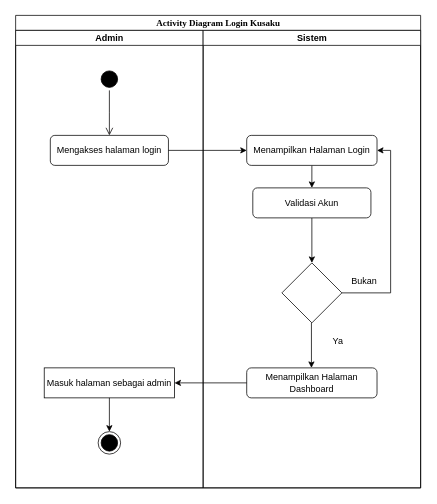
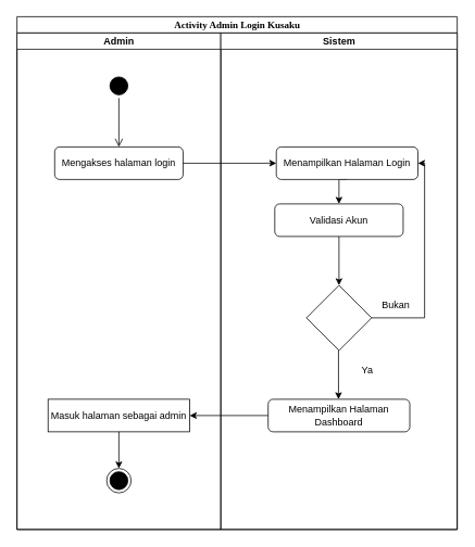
  <mxCell id="0" />
  <mxCell id="1" parent="0" />
- <mxCell id="2" value="Activity Diagram Login Kusaku" style="swimlane;html=1;childLayout=stackLayout;startSize=20;rounded=0;shadow=0;comic=0;labelBackgroundColor=none;strokeWidth=1;fontFamily=Verdana;fontSize=12;align=center;" parent="1" vertex="1"><mxGeometry x="20" y="20" width="540" height="630" as="geometry" /></mxCell>
+ <mxCell id="2" value="Activity Admin Login Kusaku" style="swimlane;html=1;childLayout=stackLayout;startSize=20;rounded=0;shadow=0;comic=0;labelBackgroundColor=none;strokeWidth=1;fontFamily=Verdana;fontSize=12;align=center;" parent="1" vertex="1"><mxGeometry x="20" y="20" width="540" height="630" as="geometry" /></mxCell>
  <mxCell id="3" value="Admin" style="swimlane;html=1;startSize=20;" parent="2" vertex="1"><mxGeometry y="20" width="250" height="610" as="geometry" /></mxCell>
  <mxCell id="4" value="" style="ellipse;html=1;shape=startState;fillColor=#000000;strokeColor=#030000;" vertex="1" parent="3"><mxGeometry x="110" y="50" width="30" height="30" as="geometry" /></mxCell>
  <mxCell id="5" value="" style="edgeStyle=orthogonalEdgeStyle;html=1;verticalAlign=bottom;endArrow=open;endSize=8;strokeColor=#030000;rounded=0;" edge="1" source="4" parent="3"><mxGeometry relative="1" as="geometry"><mxPoint x="125" y="140" as="targetPoint" /></mxGeometry></mxCell>
  <mxCell id="6" value="Mengakses halaman login" style="rounded=1;whiteSpace=wrap;html=1;" vertex="1" parent="3"><mxGeometry x="46.25" y="140" width="157.5" height="40" as="geometry" /></mxCell>
  <mxCell id="7" value="Masuk halaman sebagai admin" style="whiteSpace=wrap;html=1;rounded=0;" vertex="1" parent="3"><mxGeometry x="38.12" y="450" width="173.75" height="40" as="geometry" /></mxCell>
  <mxCell id="8" value="Sistem" style="swimlane;html=1;startSize=20;" parent="2" vertex="1"><mxGeometry x="250" y="20" width="290" height="610" as="geometry" /></mxCell>
  <mxCell id="9" style="edgeStyle=orthogonalEdgeStyle;rounded=0;orthogonalLoop=1;jettySize=auto;html=1;exitX=0.5;exitY=1;exitDx=0;exitDy=0;entryX=0.5;entryY=0;entryDx=0;entryDy=0;" edge="1" parent="8" source="10" target="12"><mxGeometry relative="1" as="geometry" /></mxCell>
- <mxCell id="10" value="Menampilkan Halaman Login" style="rounded=1;whiteSpace=wrap;html=1;" vertex="1" parent="8"><mxGeometry x="58.12" y="140" width="173.75" height="40" as="geometry" /></mxCell>
+ <mxCell id="10" value="Menampilkan Halaman Login" style="rounded=1;whiteSpace=wrap;html=1;" vertex="1" parent="8"><mxGeometry x="68.12" y="140" width="173.75" height="40" as="geometry" /></mxCell>
  <mxCell id="11" style="edgeStyle=orthogonalEdgeStyle;rounded=0;orthogonalLoop=1;jettySize=auto;html=1;exitX=0.5;exitY=1;exitDx=0;exitDy=0;entryX=0.5;entryY=0;entryDx=0;entryDy=0;" edge="1" parent="8" source="12" target="13"><mxGeometry relative="1" as="geometry" /></mxCell>
  <mxCell id="12" value="Validasi Akun" style="rounded=1;whiteSpace=wrap;html=1;" vertex="1" parent="8"><mxGeometry x="66.24" y="210" width="157.5" height="40" as="geometry" /></mxCell>
  <mxCell id="13" value="" style="rhombus;whiteSpace=wrap;html=1;" vertex="1" parent="8"><mxGeometry x="105.0" y="310" width="80" height="80" as="geometry" /></mxCell>
  <mxCell id="14" style="edgeStyle=orthogonalEdgeStyle;rounded=0;orthogonalLoop=1;jettySize=auto;html=1;entryX=1;entryY=0.5;entryDx=0;entryDy=0;exitX=1;exitY=0.5;exitDx=0;exitDy=0;" edge="1" parent="8" source="13" target="10"><mxGeometry relative="1" as="geometry"><mxPoint x="250" y="160.0" as="targetPoint" /><Array as="points"><mxPoint x="250" y="350" /><mxPoint x="250" y="160" /></Array></mxGeometry></mxCell>
  <mxCell id="15" style="edgeStyle=orthogonalEdgeStyle;rounded=0;orthogonalLoop=1;jettySize=auto;html=1;exitX=0.5;exitY=1;exitDx=0;exitDy=0;entryX=0.5;entryY=0;entryDx=0;entryDy=0;" edge="1" parent="8"><mxGeometry relative="1" as="geometry"><mxPoint x="144.41" y="390" as="sourcePoint" /><mxPoint x="144.42" y="450" as="targetPoint" /></mxGeometry></mxCell>
  <mxCell id="16" value="Menampilkan Halaman Dashboard" style="rounded=1;whiteSpace=wrap;html=1;" vertex="1" parent="8"><mxGeometry x="58.11" y="450" width="173.75" height="40" as="geometry" /></mxCell>
  <mxCell id="17" value="Ya" style="text;html=1;strokeColor=none;fillColor=none;align=center;verticalAlign=middle;whiteSpace=wrap;rounded=0;" vertex="1" parent="8"><mxGeometry x="150" y="400" width="60" height="30" as="geometry" /></mxCell>
  <mxCell id="18" value="Bukan" style="text;html=1;strokeColor=none;fillColor=none;align=center;verticalAlign=middle;whiteSpace=wrap;rounded=0;" vertex="1" parent="8"><mxGeometry x="185" y="320" width="60" height="30" as="geometry" /></mxCell>
  <mxCell id="19" style="edgeStyle=orthogonalEdgeStyle;rounded=0;orthogonalLoop=1;jettySize=auto;html=1;exitX=1;exitY=0.5;exitDx=0;exitDy=0;entryX=0;entryY=0.5;entryDx=0;entryDy=0;" edge="1" parent="2" source="6" target="10"><mxGeometry relative="1" as="geometry" /></mxCell>
  <mxCell id="20" style="edgeStyle=orthogonalEdgeStyle;rounded=0;orthogonalLoop=1;jettySize=auto;html=1;exitX=0;exitY=0.5;exitDx=0;exitDy=0;entryX=1;entryY=0.5;entryDx=0;entryDy=0;strokeColor=#030000;" edge="1" parent="2" source="16" target="7"><mxGeometry relative="1" as="geometry" /></mxCell>
  <mxCell id="21" style="edgeStyle=orthogonalEdgeStyle;rounded=0;orthogonalLoop=1;jettySize=auto;html=1;strokeColor=#030000;" edge="1" parent="1" source="7" target="22"><mxGeometry relative="1" as="geometry"><mxPoint x="144.995" y="590" as="targetPoint" /></mxGeometry></mxCell>
  <mxCell id="22" value="" style="ellipse;html=1;shape=endState;fillColor=#000000;strokeColor=#030000;" vertex="1" parent="1"><mxGeometry x="129.995" y="575" width="30" height="30" as="geometry" /></mxCell>
